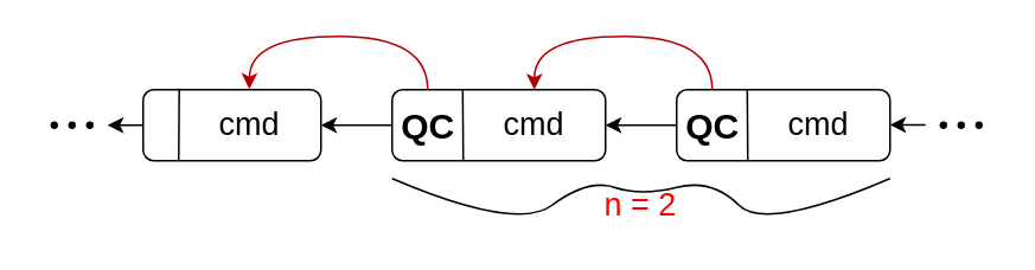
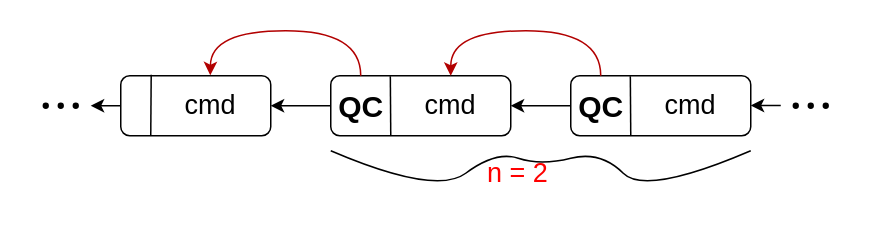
  <mxCell id="0" />
  <mxCell id="1" parent="0" />
  <mxCell id="2" value="" style="rounded=1;whiteSpace=wrap;html=1;" vertex="1" parent="1"><mxGeometry x="80" y="50" width="100" height="40" as="geometry" /></mxCell>
  <mxCell id="3" value="" style="endArrow=none;html=1;rounded=0;entryX=0.203;entryY=-0.017;entryDx=0;entryDy=0;entryPerimeter=0;" edge="1" parent="1" target="2"><mxGeometry width="50" height="50" relative="1" as="geometry"><mxPoint x="100" y="90" as="sourcePoint" /><mxPoint x="330" y="90" as="targetPoint" /></mxGeometry></mxCell>
  <mxCell id="4" value="" style="endArrow=classic;html=1;rounded=0;exitX=0;exitY=0.5;exitDx=0;exitDy=0;" edge="1" parent="1" source="2"><mxGeometry width="50" height="50" relative="1" as="geometry"><mxPoint x="280" y="140" as="sourcePoint" /><mxPoint x="60" y="70" as="targetPoint" /></mxGeometry></mxCell>
  <mxCell id="5" value="&lt;font style=&quot;font-size: 18px;&quot;&gt;cmd&lt;/font&gt;" style="text;html=1;strokeColor=none;fillColor=none;align=center;verticalAlign=middle;whiteSpace=wrap;rounded=0;" vertex="1" parent="1"><mxGeometry x="110" y="55" width="60" height="30" as="geometry" /></mxCell>
  <mxCell id="6" value="" style="rounded=1;whiteSpace=wrap;html=1;" vertex="1" parent="1"><mxGeometry x="220" y="50" width="120" height="40" as="geometry" /></mxCell>
  <mxCell id="7" value="" style="endArrow=none;html=1;rounded=0;entryX=0.331;entryY=0.008;entryDx=0;entryDy=0;entryPerimeter=0;" edge="1" parent="1" target="6"><mxGeometry width="50" height="50" relative="1" as="geometry"><mxPoint x="260" y="90" as="sourcePoint" /><mxPoint x="490" y="90" as="targetPoint" /></mxGeometry></mxCell>
  <mxCell id="8" value="" style="endArrow=classic;html=1;rounded=0;exitX=0;exitY=0.5;exitDx=0;exitDy=0;" edge="1" parent="1" source="6"><mxGeometry width="50" height="50" relative="1" as="geometry"><mxPoint x="440" y="140" as="sourcePoint" /><mxPoint x="180" y="70" as="targetPoint" /></mxGeometry></mxCell>
  <mxCell id="9" value="&lt;font style=&quot;font-size: 20px;&quot;&gt;QC&lt;/font&gt;" style="text;strokeColor=none;fillColor=none;html=1;fontSize=24;fontStyle=1;verticalAlign=middle;align=center;" vertex="1" parent="1"><mxGeometry x="220" y="50" width="40" height="40" as="geometry" /></mxCell>
  <mxCell id="10" value="&lt;font style=&quot;font-size: 18px;&quot;&gt;cmd&lt;/font&gt;" style="text;html=1;strokeColor=none;fillColor=none;align=center;verticalAlign=middle;whiteSpace=wrap;rounded=0;" vertex="1" parent="1"><mxGeometry x="270" y="55" width="60" height="30" as="geometry" /></mxCell>
  <mxCell id="11" value="" style="rounded=1;whiteSpace=wrap;html=1;" vertex="1" parent="1"><mxGeometry x="380" y="50" width="120" height="40" as="geometry" /></mxCell>
  <mxCell id="12" value="" style="endArrow=none;html=1;rounded=0;entryX=0.331;entryY=0.008;entryDx=0;entryDy=0;entryPerimeter=0;" edge="1" parent="1" target="11"><mxGeometry width="50" height="50" relative="1" as="geometry"><mxPoint x="420" y="90" as="sourcePoint" /><mxPoint x="650" y="90" as="targetPoint" /></mxGeometry></mxCell>
  <mxCell id="13" value="" style="endArrow=classic;html=1;rounded=0;exitX=0;exitY=0.5;exitDx=0;exitDy=0;" edge="1" parent="1" source="11"><mxGeometry width="50" height="50" relative="1" as="geometry"><mxPoint x="600" y="140" as="sourcePoint" /><mxPoint x="340" y="70" as="targetPoint" /></mxGeometry></mxCell>
  <mxCell id="14" value="&lt;font style=&quot;font-size: 20px;&quot;&gt;QC&lt;/font&gt;" style="text;strokeColor=none;fillColor=none;html=1;fontSize=24;fontStyle=1;verticalAlign=middle;align=center;" vertex="1" parent="1"><mxGeometry x="380" y="50" width="40" height="40" as="geometry" /></mxCell>
  <mxCell id="15" value="&lt;font style=&quot;font-size: 18px;&quot;&gt;cmd&lt;/font&gt;" style="text;html=1;strokeColor=none;fillColor=none;align=center;verticalAlign=middle;whiteSpace=wrap;rounded=0;" vertex="1" parent="1"><mxGeometry x="430" y="55" width="60" height="30" as="geometry" /></mxCell>
  <mxCell id="16" value="" style="endArrow=classic;html=1;exitX=0.5;exitY=0;exitDx=0;exitDy=0;entryX=0.597;entryY=-0.008;entryDx=0;entryDy=0;entryPerimeter=0;strokeColor=#B20000;fillColor=#e51400;curved=1;" edge="1" parent="1" source="9" target="2"><mxGeometry width="50" height="50" relative="1" as="geometry"><mxPoint x="240" y="40" as="sourcePoint" /><mxPoint x="290" y="-10" as="targetPoint" /><Array as="points"><mxPoint x="240" y="20" /><mxPoint x="140" y="20" /></Array></mxGeometry></mxCell>
  <mxCell id="17" value="" style="endArrow=classic;html=1;exitX=0.5;exitY=0;exitDx=0;exitDy=0;entryX=0.597;entryY=-0.008;entryDx=0;entryDy=0;entryPerimeter=0;strokeColor=#B20000;fillColor=#e51400;curved=1;" edge="1" parent="1"><mxGeometry width="50" height="50" relative="1" as="geometry"><mxPoint x="400" y="50" as="sourcePoint" /><mxPoint x="300" y="50" as="targetPoint" /><Array as="points"><mxPoint x="400" y="20" /><mxPoint x="300" y="20" /></Array></mxGeometry></mxCell>
  <mxCell id="18" value="" style="endArrow=classic;html=1;rounded=0;exitX=0;exitY=0.5;exitDx=0;exitDy=0;" edge="1" parent="1"><mxGeometry width="50" height="50" relative="1" as="geometry"><mxPoint x="520" y="69.83" as="sourcePoint" /><mxPoint x="500" y="69.83" as="targetPoint" /></mxGeometry></mxCell>
  <mxCell id="19" value="" style="shape=waypoint;sketch=0;fillStyle=solid;size=6;pointerEvents=1;points=[];fillColor=none;resizable=0;rotatable=0;perimeter=centerPerimeter;snapToPoint=1;strokeWidth=0.1;" vertex="1" parent="1"><mxGeometry x="40" y="60" width="20" height="20" as="geometry" /></mxCell>
  <mxCell id="20" value="" style="shape=waypoint;sketch=0;fillStyle=solid;size=6;pointerEvents=1;points=[];fillColor=none;resizable=0;rotatable=0;perimeter=centerPerimeter;snapToPoint=1;strokeWidth=0.1;" vertex="1" parent="1"><mxGeometry x="30" y="60" width="20" height="20" as="geometry" /></mxCell>
  <mxCell id="21" value="" style="shape=waypoint;sketch=0;fillStyle=solid;size=6;pointerEvents=1;points=[];fillColor=none;resizable=0;rotatable=0;perimeter=centerPerimeter;snapToPoint=1;strokeWidth=0.1;" vertex="1" parent="1"><mxGeometry x="20" y="60" width="20" height="20" as="geometry" /></mxCell>
  <mxCell id="22" value="" style="shape=waypoint;sketch=0;fillStyle=solid;size=6;pointerEvents=1;points=[];fillColor=none;resizable=0;rotatable=0;perimeter=centerPerimeter;snapToPoint=1;strokeWidth=0.1;" vertex="1" parent="1"><mxGeometry x="530" y="60" width="20" height="20" as="geometry" /></mxCell>
  <mxCell id="23" value="" style="shape=waypoint;sketch=0;fillStyle=solid;size=6;pointerEvents=1;points=[];fillColor=none;resizable=0;rotatable=0;perimeter=centerPerimeter;snapToPoint=1;strokeWidth=0.1;" vertex="1" parent="1"><mxGeometry x="520" y="60" width="20" height="20" as="geometry" /></mxCell>
  <mxCell id="24" value="" style="shape=waypoint;sketch=0;fillStyle=solid;size=6;pointerEvents=1;points=[];fillColor=none;resizable=0;rotatable=0;perimeter=centerPerimeter;snapToPoint=1;strokeWidth=0.1;" vertex="1" parent="1"><mxGeometry x="540" y="60" width="20" height="20" as="geometry" /></mxCell>
  <mxCell id="25" value="" style="endArrow=none;html=1;curved=1;" edge="1" parent="1"><mxGeometry width="50" height="50" relative="1" as="geometry"><mxPoint x="220" y="100" as="sourcePoint" /><mxPoint x="500" y="100" as="targetPoint" /><Array as="points"><mxPoint x="290" y="130" /><mxPoint x="330" y="100" /><mxPoint x="360" y="110" /><mxPoint x="400" y="100" /><mxPoint x="430" y="130" /></Array></mxGeometry></mxCell>
- <mxCell id="26" value="&lt;font style=&quot;font-size: 18px;&quot;&gt;n = 2&lt;/font&gt;" style="text;html=1;strokeColor=none;fillColor=none;align=center;verticalAlign=middle;whiteSpace=wrap;rounded=0;fontColor=#FF0000;" vertex="1" parent="1"><mxGeometry x="330" y="100" width="60" height="30" as="geometry" /></mxCell>
+ <mxCell id="26" value="&lt;font style=&quot;font-size: 18px;&quot;&gt;n = 2&lt;/font&gt;" style="text;html=1;strokeColor=none;fillColor=none;align=center;verticalAlign=middle;whiteSpace=wrap;rounded=0;fontColor=#FF0000;" vertex="1" parent="1"><mxGeometry x="315" y="100" width="60" height="30" as="geometry" /></mxCell>
